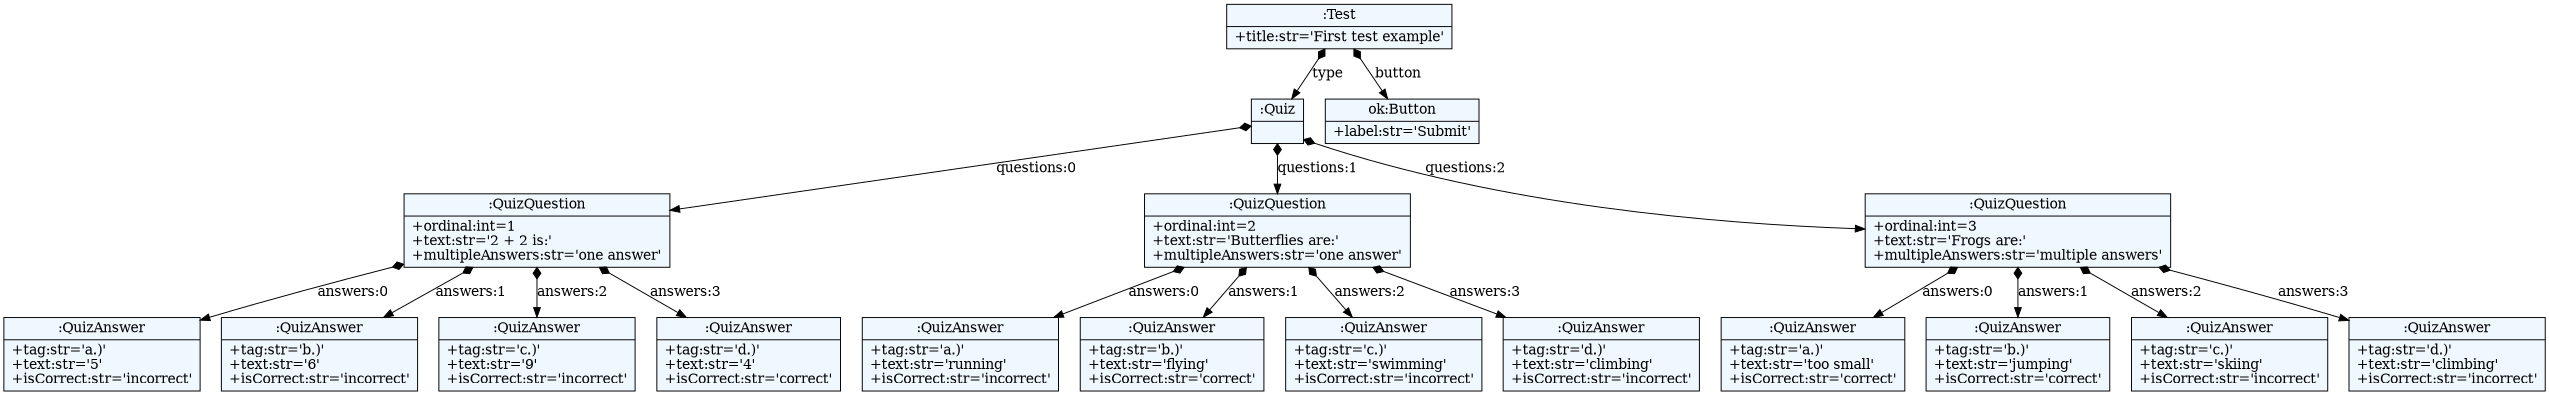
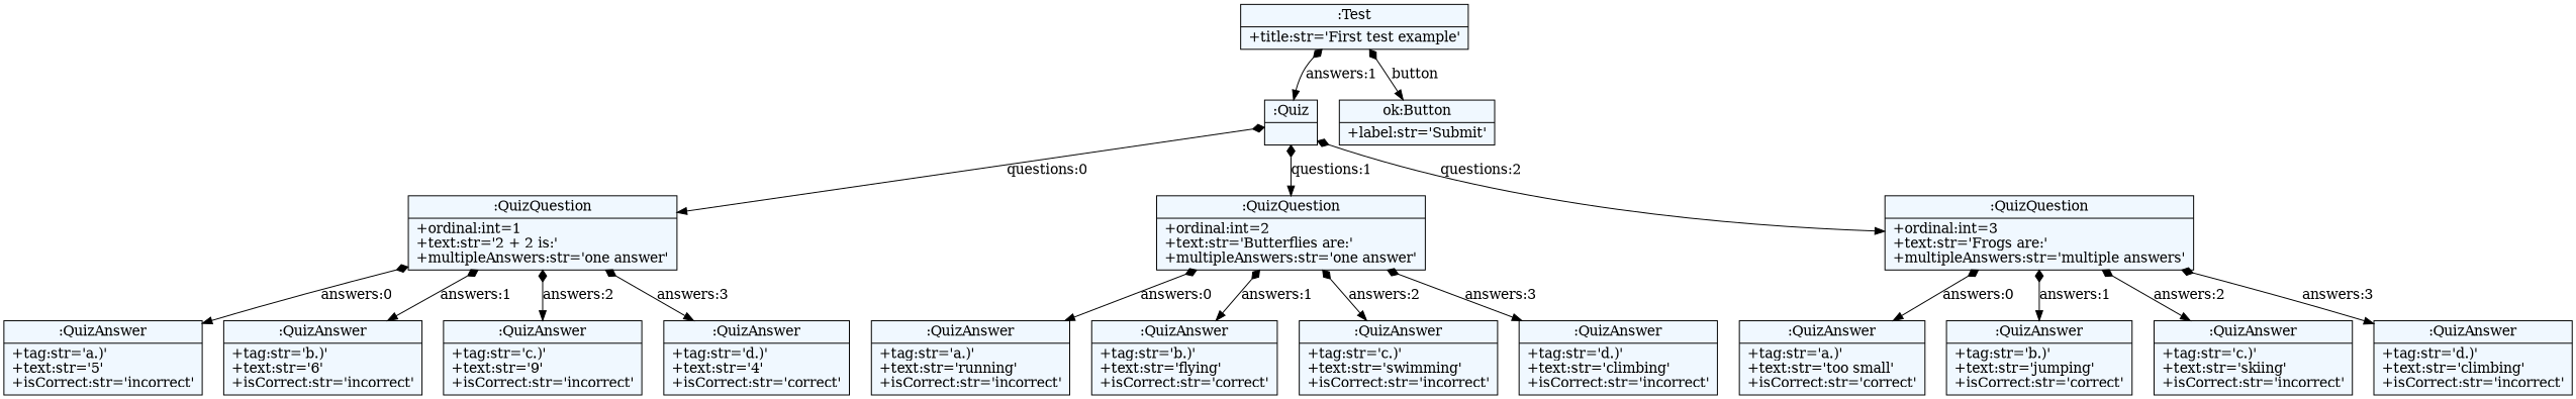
  digraph {
    fontname="Bitstream Vera Sans"
    fontsize=8
    nodesep=0.3
    node [fillcolor=aliceblue shape=record style=filled]
    edge [arrowtail=diamond dir=both]
    n1 [label="{:Test|+title:str='First test example'\l}"]
    n2 [label="{:Quiz|}"]
    n3 [label="{ok:Button|+label:str='Submit'\l}"]
    n4 [label="{:QuizQuestion|+ordinal:int=1\l+text:str='2 + 2 is:'\l+multipleAnswers:str='one answer'\l}"]
    n5 [label="{:QuizQuestion|+ordinal:int=2\l+text:str='Butterflies are:'\l+multipleAnswers:str='one answer'\l}"]
    n6 [label="{:QuizQuestion|+ordinal:int=3\l+text:str='Frogs are:'\l+multipleAnswers:str='multiple answers'\l}"]
    n7 [label="{:QuizAnswer|+tag:str='a.)'\l+text:str='5'\l+isCorrect:str='incorrect'\l}"]
    n8 [label="{:QuizAnswer|+tag:str='b.)'\l+text:str='6'\l+isCorrect:str='incorrect'\l}"]
    n9 [label="{:QuizAnswer|+tag:str='c.)'\l+text:str='9'\l+isCorrect:str='incorrect'\l}"]
    n10 [label="{:QuizAnswer|+tag:str='d.)'\l+text:str='4'\l+isCorrect:str='correct'\l}"]
    n11 [label="{:QuizAnswer|+tag:str='a.)'\l+text:str='running'\l+isCorrect:str='incorrect'\l}"]
    n12 [label="{:QuizAnswer|+tag:str='b.)'\l+text:str='flying'\l+isCorrect:str='correct'\l}"]
    n13 [label="{:QuizAnswer|+tag:str='c.)'\l+text:str='swimming'\l+isCorrect:str='incorrect'\l}"]
    n14 [label="{:QuizAnswer|+tag:str='d.)'\l+text:str='climbing'\l+isCorrect:str='incorrect'\l}"]
    n15 [label="{:QuizAnswer|+tag:str='a.)'\l+text:str='too small'\l+isCorrect:str='correct'\l}"]
    n16 [label="{:QuizAnswer|+tag:str='b.)'\l+text:str='jumping'\l+isCorrect:str='correct'\l}"]
    n17 [label="{:QuizAnswer|+tag:str='c.)'\l+text:str='skiing'\l+isCorrect:str='incorrect'\l}"]
    n18 [label="{:QuizAnswer|+tag:str='d.)'\l+text:str='climbing'\l+isCorrect:str='incorrect'\l}"]
-   n1 -> n2 [label=type]
+   n1 -> n2 [label="answers:1"]
    n1 -> n3 [label=button]
    n2 -> n4 [label="questions:0"]
    n2 -> n5 [label="questions:1"]
    n2 -> n6 [label="questions:2"]
    n4 -> n7 [label="answers:0"]
    n4 -> n8 [label="answers:1"]
    n4 -> n9 [label="answers:2"]
    n4 -> n10 [label="answers:3"]
    n5 -> n11 [label="answers:0"]
    n5 -> n12 [label="answers:1"]
    n5 -> n13 [label="answers:2"]
    n5 -> n14 [label="answers:3"]
    n6 -> n15 [label="answers:0"]
    n6 -> n16 [label="answers:1"]
    n6 -> n17 [label="answers:2"]
    n6 -> n18 [label="answers:3"]
  }
